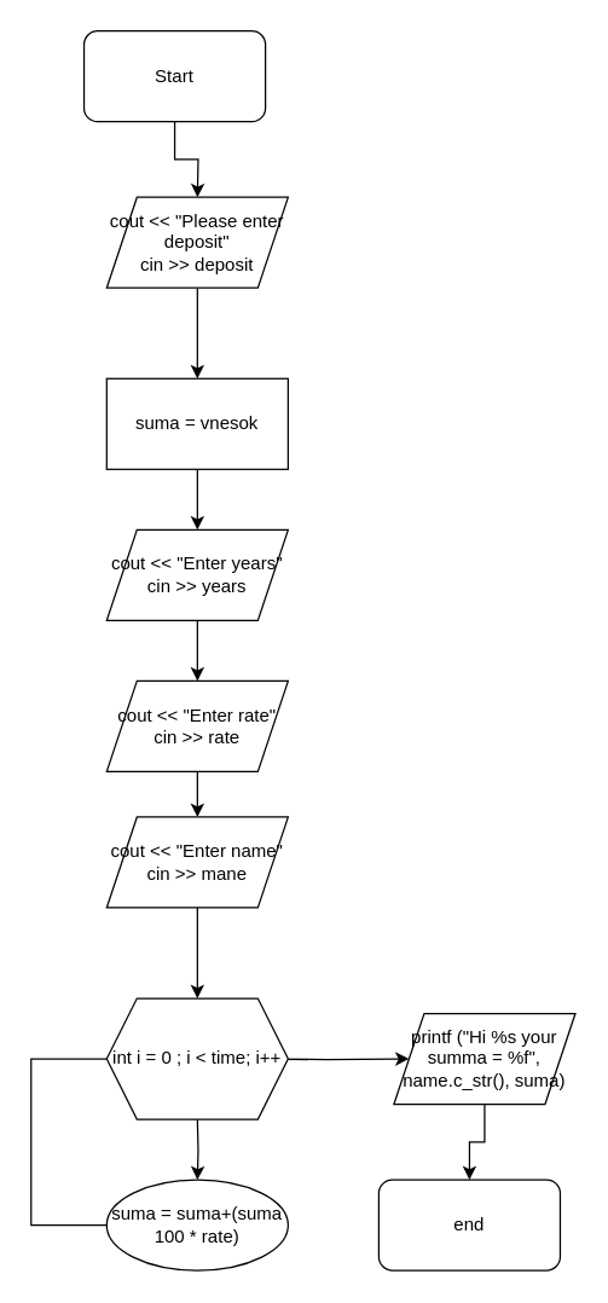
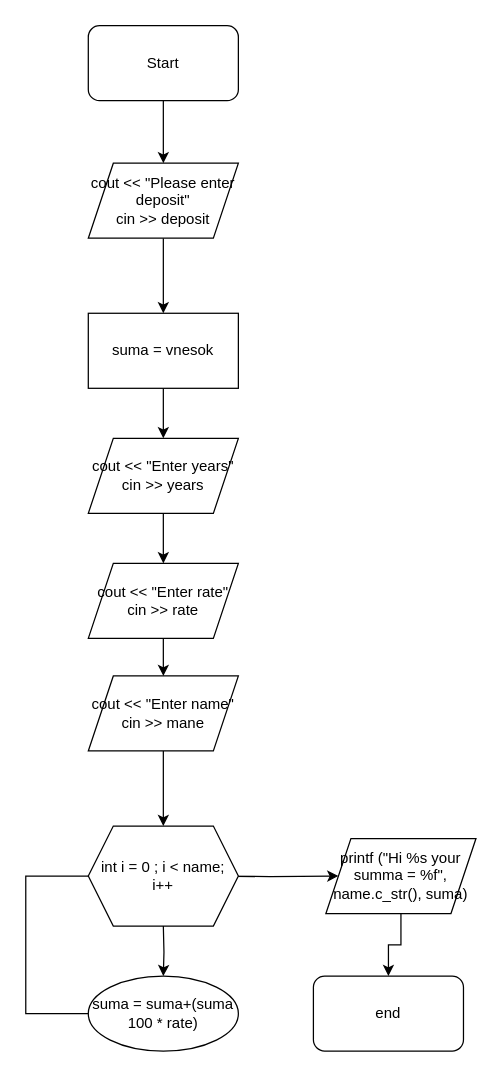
  <mxCell id="0" />
  <mxCell id="1" parent="0" />
  <mxCell id="2" style="edgeStyle=orthogonalEdgeStyle;rounded=0;orthogonalLoop=1;jettySize=auto;html=1;exitX=0.5;exitY=1;exitDx=0;exitDy=0;entryX=0.5;entryY=0;entryDx=0;entryDy=0;" parent="1" source="3" edge="1"><mxGeometry relative="1" as="geometry"><mxPoint x="130" y="130" as="targetPoint" /></mxGeometry></mxCell>
- <mxCell id="3" value="Start" style="rounded=1;whiteSpace=wrap;html=1;" parent="1" vertex="1"><mxGeometry x="55" y="20" width="120" height="60" as="geometry" /></mxCell>
+ <mxCell id="3" value="Start" style="rounded=1;whiteSpace=wrap;html=1;" parent="1" vertex="1"><mxGeometry x="70" y="20" width="120" height="60" as="geometry" /></mxCell>
  <mxCell id="4" value="" style="edgeStyle=orthogonalEdgeStyle;rounded=0;orthogonalLoop=1;jettySize=auto;html=1;" parent="1" edge="1"><mxGeometry relative="1" as="geometry"><mxPoint x="130" y="190" as="sourcePoint" /><mxPoint x="130" y="250" as="targetPoint" /></mxGeometry></mxCell>
  <mxCell id="5" value="end" style="rounded=1;whiteSpace=wrap;html=1;" parent="1" vertex="1"><mxGeometry x="250" y="780" width="120" height="60" as="geometry" /></mxCell>
  <mxCell id="6" value="cout &amp;lt;&amp;lt; &quot;Please enter deposit&quot;&lt;br&gt;cin &amp;gt;&amp;gt; deposit" style="shape=parallelogram;perimeter=parallelogramPerimeter;whiteSpace=wrap;html=1;fixedSize=1;" parent="1" vertex="1"><mxGeometry x="70" y="130" width="120" height="60" as="geometry" /></mxCell>
  <mxCell id="7" value="" style="edgeStyle=orthogonalEdgeStyle;rounded=0;orthogonalLoop=1;jettySize=auto;html=1;" parent="1" source="8" target="12" edge="1"><mxGeometry relative="1" as="geometry" /></mxCell>
  <mxCell id="8" value="cout &amp;lt;&amp;lt; &quot;Enter years&quot;&lt;br&gt;cin &amp;gt;&amp;gt; years" style="shape=parallelogram;perimeter=parallelogramPerimeter;whiteSpace=wrap;html=1;fixedSize=1;" parent="1" vertex="1"><mxGeometry x="70" y="350" width="120" height="60" as="geometry" /></mxCell>
  <mxCell id="9" value="" style="edgeStyle=orthogonalEdgeStyle;rounded=0;orthogonalLoop=1;jettySize=auto;html=1;" parent="1" source="10" target="8" edge="1"><mxGeometry relative="1" as="geometry" /></mxCell>
  <mxCell id="10" value="suma = vnesok" style="rounded=0;whiteSpace=wrap;html=1;" parent="1" vertex="1"><mxGeometry x="70" y="250" width="120" height="60" as="geometry" /></mxCell>
  <mxCell id="11" value="" style="edgeStyle=orthogonalEdgeStyle;rounded=0;orthogonalLoop=1;jettySize=auto;html=1;" parent="1" source="12" target="14" edge="1"><mxGeometry relative="1" as="geometry" /></mxCell>
  <mxCell id="12" value="cout &amp;lt;&amp;lt; &quot;Enter rate&quot;&lt;br&gt;cin &amp;gt;&amp;gt; rate" style="shape=parallelogram;perimeter=parallelogramPerimeter;whiteSpace=wrap;html=1;fixedSize=1;" parent="1" vertex="1"><mxGeometry x="70" y="450" width="120" height="60" as="geometry" /></mxCell>
  <mxCell id="13" value="" style="edgeStyle=orthogonalEdgeStyle;rounded=0;orthogonalLoop=1;jettySize=auto;html=1;" parent="1" source="14" edge="1"><mxGeometry relative="1" as="geometry"><mxPoint x="130" y="660" as="targetPoint" /></mxGeometry></mxCell>
  <mxCell id="14" value="cout &amp;lt;&amp;lt; &quot;Enter name&quot;&lt;br&gt;cin &amp;gt;&amp;gt; mane" style="shape=parallelogram;perimeter=parallelogramPerimeter;whiteSpace=wrap;html=1;fixedSize=1;" parent="1" vertex="1"><mxGeometry x="70" y="540" width="120" height="60" as="geometry" /></mxCell>
  <mxCell id="15" value="" style="edgeStyle=orthogonalEdgeStyle;rounded=0;orthogonalLoop=1;jettySize=auto;html=1;" parent="1" target="17" edge="1"><mxGeometry relative="1" as="geometry"><mxPoint x="130" y="740" as="sourcePoint" /></mxGeometry></mxCell>
  <mxCell id="16" value="" style="edgeStyle=orthogonalEdgeStyle;rounded=0;orthogonalLoop=1;jettySize=auto;html=1;" parent="1" target="20" edge="1"><mxGeometry relative="1" as="geometry"><mxPoint x="170" y="700" as="sourcePoint" /></mxGeometry></mxCell>
  <mxCell id="17" value="suma = suma+(suma 100 * rate)" style="ellipse;whiteSpace=wrap;html=1;" parent="1" vertex="1"><mxGeometry x="70" y="780" width="120" height="60" as="geometry" /></mxCell>
  <mxCell id="18" value="" style="endArrow=classic;html=1;rounded=0;exitX=0;exitY=0.5;exitDx=0;exitDy=0;entryX=0;entryY=0.5;entryDx=0;entryDy=0;" parent="1" source="17" edge="1"><mxGeometry width="50" height="50" relative="1" as="geometry"><mxPoint x="190" y="700" as="sourcePoint" /><mxPoint x="90" y="700" as="targetPoint" /><Array as="points"><mxPoint x="20" y="810" /><mxPoint x="20" y="700" /></Array></mxGeometry></mxCell>
  <mxCell id="19" value="" style="edgeStyle=orthogonalEdgeStyle;rounded=0;orthogonalLoop=1;jettySize=auto;html=1;" parent="1" source="20" target="5" edge="1"><mxGeometry relative="1" as="geometry" /></mxCell>
  <mxCell id="20" value="printf (&quot;Hi %s your summa = %f&quot;, name.c_str(), suma)" style="shape=parallelogram;perimeter=parallelogramPerimeter;whiteSpace=wrap;html=1;fixedSize=1;" parent="1" vertex="1"><mxGeometry x="260" y="670" width="120" height="60" as="geometry" /></mxCell>
- <mxCell id="21" value="int i = 0 ; i &amp;lt; time; i++" style="shape=hexagon;perimeter=hexagonPerimeter2;whiteSpace=wrap;html=1;fixedSize=1;" vertex="1" parent="1"><mxGeometry x="70" y="660" width="120" height="80" as="geometry" /></mxCell>
+ <mxCell id="21" value="int i = 0 ; i &amp;lt; name; i++" style="shape=hexagon;perimeter=hexagonPerimeter2;whiteSpace=wrap;html=1;fixedSize=1;" vertex="1" parent="1"><mxGeometry x="70" y="660" width="120" height="80" as="geometry" /></mxCell>
